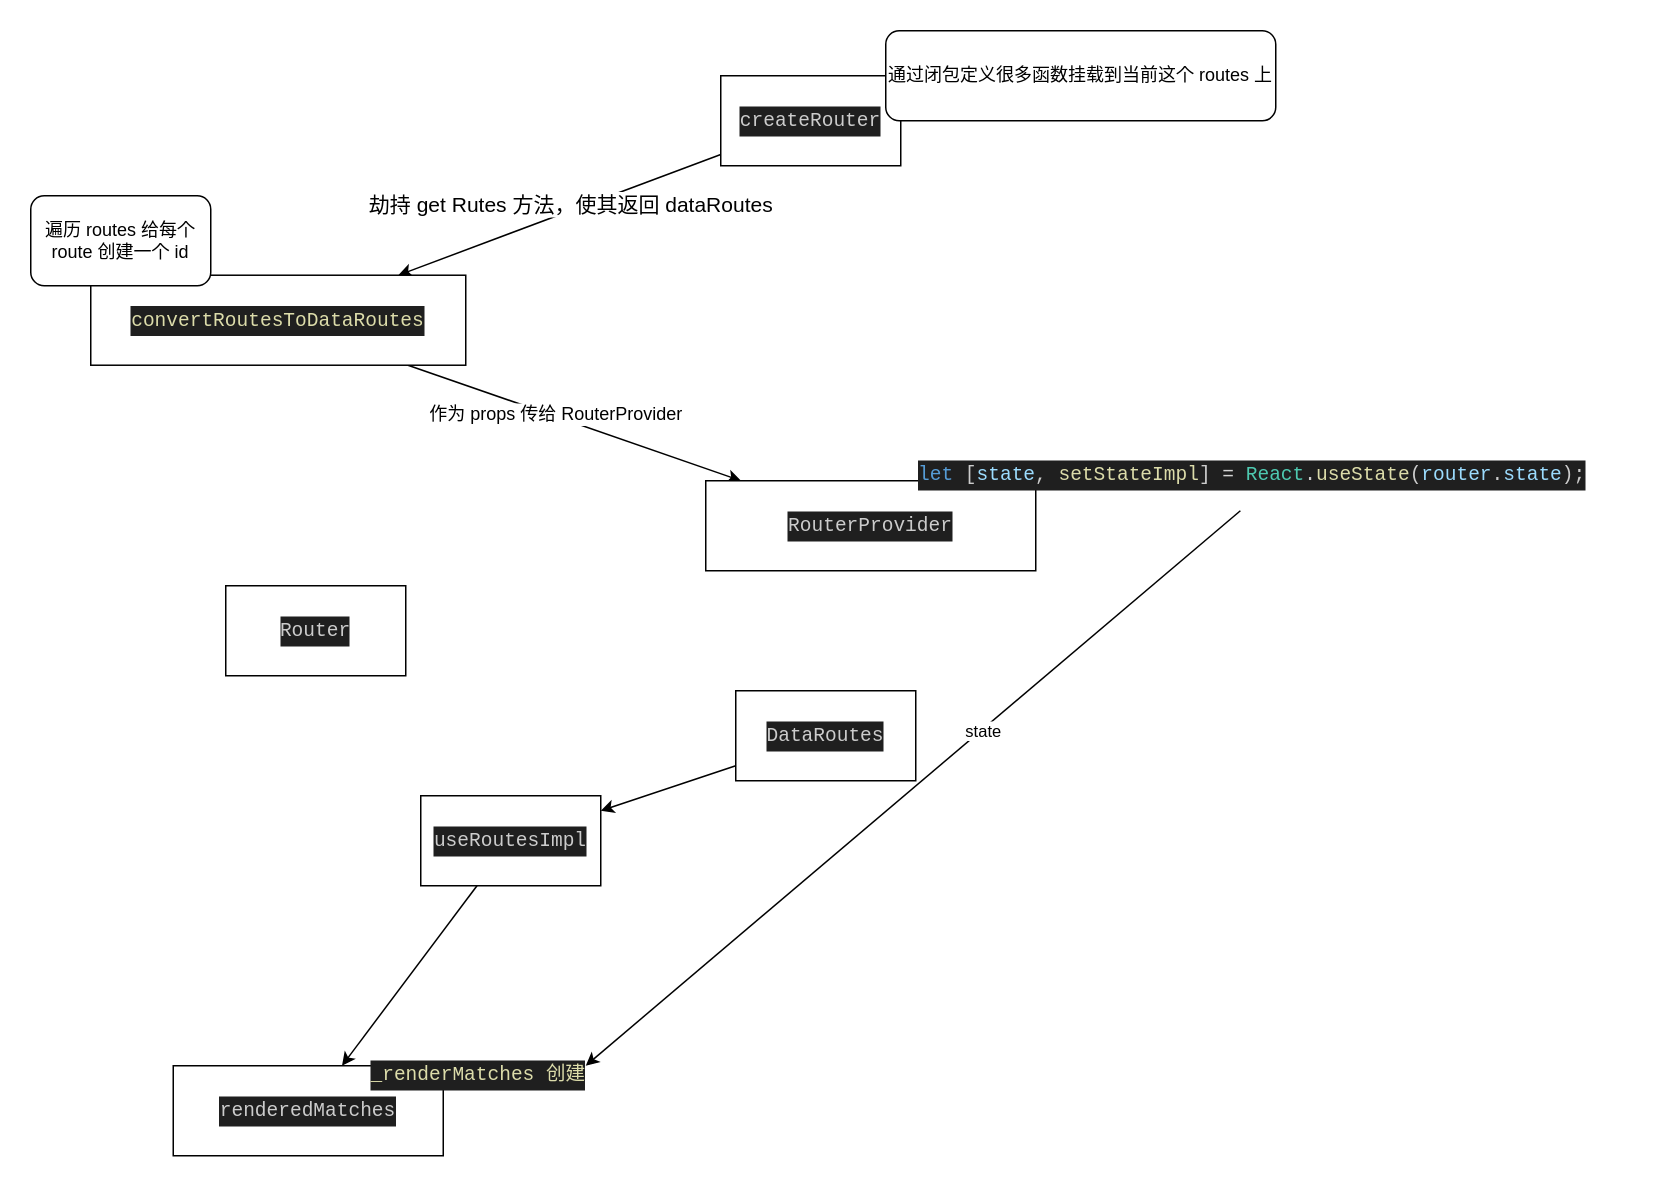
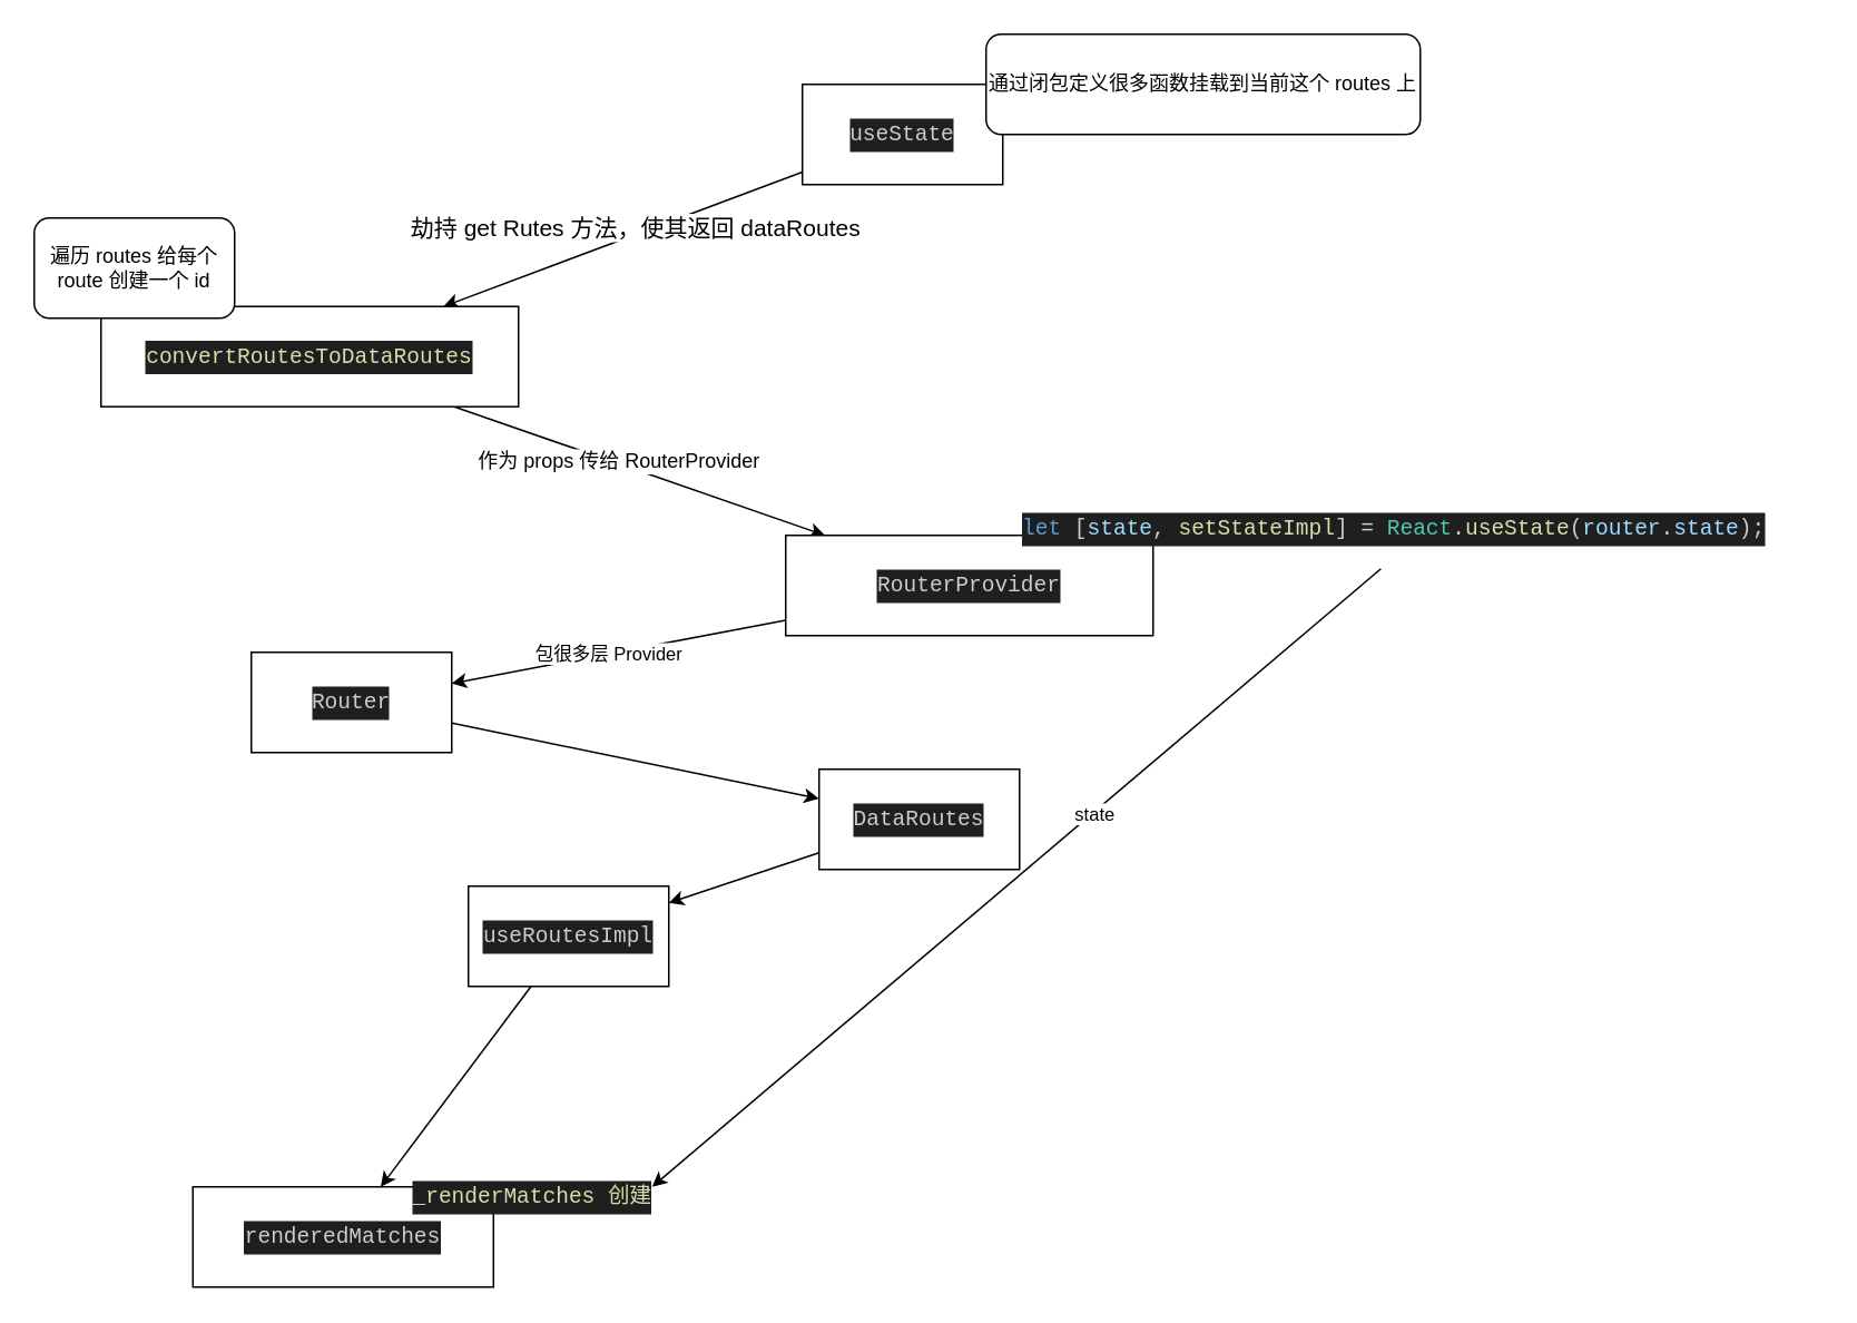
  <mxCell id="0" />
  <mxCell id="1" parent="0" />
  <mxCell id="2" style="rounded=0;orthogonalLoop=1;jettySize=auto;html=1;" edge="1" parent="1" source="4" target="7"><mxGeometry relative="1" as="geometry"><mxPoint x="270" y="210" as="targetPoint" /></mxGeometry></mxCell>
  <mxCell id="3" value="&lt;font style=&quot;font-size: 14px;&quot;&gt;劫持 get Rutes 方法，使其返回 dataRoutes&lt;/font&gt;" style="edgeLabel;html=1;align=center;verticalAlign=middle;resizable=0;points=[];" vertex="1" connectable="0" parent="2"><mxGeometry x="-0.077" y="-4" relative="1" as="geometry"><mxPoint as="offset" /></mxGeometry></mxCell>
- <mxCell id="4" value="&lt;div style=&quot;color: rgb(204, 204, 204); background-color: rgb(31, 31, 31); font-family: Menlo, Monaco, &amp;quot;Courier New&amp;quot;, monospace; font-size: 13px; line-height: 20px;&quot;&gt;createRouter&lt;/div&gt;" style="rounded=0;whiteSpace=wrap;html=1;" vertex="1" parent="1"><mxGeometry x="480" y="50" width="120" height="60" as="geometry" /></mxCell>
+ <mxCell id="4" value="&lt;div style=&quot;color: rgb(204, 204, 204); background-color: rgb(31, 31, 31); font-family: Menlo, Monaco, &amp;quot;Courier New&amp;quot;, monospace; font-size: 13px; line-height: 20px;&quot;&gt;useState&lt;/div&gt;" style="rounded=0;whiteSpace=wrap;html=1;" vertex="1" parent="1"><mxGeometry x="480" y="50" width="120" height="60" as="geometry" /></mxCell>
  <mxCell id="5" style="rounded=0;orthogonalLoop=1;jettySize=auto;html=1;" edge="1" parent="1" source="7" target="12"><mxGeometry relative="1" as="geometry"><mxPoint x="310" y="410" as="targetPoint" /></mxGeometry></mxCell>
  <mxCell id="6" value="&lt;font style=&quot;font-size: 12px;&quot;&gt;作为 props 传给 RouterProvider&lt;/font&gt;" style="edgeLabel;html=1;align=center;verticalAlign=middle;resizable=0;points=[];" vertex="1" connectable="0" parent="5"><mxGeometry x="-0.124" y="1" relative="1" as="geometry"><mxPoint as="offset" /></mxGeometry></mxCell>
  <mxCell id="7" value="&lt;meta charset=&quot;utf-8&quot;&gt;&lt;div style=&quot;color: rgb(204, 204, 204); background-color: rgb(31, 31, 31); font-family: Menlo, Monaco, &amp;quot;Courier New&amp;quot;, monospace; font-weight: normal; font-size: 13px; line-height: 20px;&quot;&gt;&lt;div&gt;&lt;span style=&quot;color: #dcdcaa;&quot;&gt;convertRoutesToDataRoutes&lt;/span&gt;&lt;/div&gt;&lt;/div&gt;" style="rounded=0;whiteSpace=wrap;html=1;" vertex="1" parent="1"><mxGeometry x="60" y="182.98" width="250" height="60" as="geometry" /></mxCell>
  <mxCell id="8" value="遍历 routes 给每个 route 创建一个 id" style="rounded=1;whiteSpace=wrap;html=1;" vertex="1" parent="1"><mxGeometry x="20" y="130" width="120" height="60" as="geometry" /></mxCell>
  <mxCell id="9" value="通过闭包定义很多函数挂载到当前这个 routes 上" style="rounded=1;whiteSpace=wrap;html=1;" vertex="1" parent="1"><mxGeometry x="590" y="20" width="260" height="60" as="geometry" /></mxCell>
+ <mxCell id="10" style="edgeStyle=none;rounded=0;orthogonalLoop=1;jettySize=auto;html=1;" edge="1" parent="1" source="12" target="14"><mxGeometry relative="1" as="geometry"><mxPoint x="360" y="530" as="targetPoint" /></mxGeometry></mxCell>
+ <mxCell id="11" value="包很多层 Provider" style="edgeLabel;html=1;align=center;verticalAlign=middle;resizable=0;points=[];" vertex="1" connectable="0" parent="10"><mxGeometry x="0.075" y="-1" relative="1" as="geometry"><mxPoint x="1" as="offset" /></mxGeometry></mxCell>
  <mxCell id="12" value="&lt;div style=&quot;color: rgb(204, 204, 204); background-color: rgb(31, 31, 31); font-family: Menlo, Monaco, &amp;quot;Courier New&amp;quot;, monospace; font-size: 13px; line-height: 20px;&quot;&gt;RouterProvider&lt;/div&gt;" style="rounded=0;whiteSpace=wrap;html=1;" vertex="1" parent="1"><mxGeometry x="470" y="320" width="220" height="60" as="geometry" /></mxCell>
+ <mxCell id="13" style="edgeStyle=none;rounded=0;orthogonalLoop=1;jettySize=auto;html=1;" edge="1" parent="1" source="14" target="16"><mxGeometry relative="1" as="geometry"><mxPoint x="430" y="550" as="targetPoint" /></mxGeometry></mxCell>
  <mxCell id="14" value="&lt;div style=&quot;color: rgb(204, 204, 204); background-color: rgb(31, 31, 31); font-family: Menlo, Monaco, &amp;quot;Courier New&amp;quot;, monospace; font-size: 13px; line-height: 20px;&quot;&gt;Router&lt;/div&gt;" style="rounded=0;whiteSpace=wrap;html=1;" vertex="1" parent="1"><mxGeometry x="150" y="390" width="120" height="60" as="geometry" /></mxCell>
  <mxCell id="15" style="edgeStyle=none;rounded=0;orthogonalLoop=1;jettySize=auto;html=1;" edge="1" parent="1" source="16" target="18"><mxGeometry relative="1" as="geometry"><mxPoint x="340" y="560" as="targetPoint" /></mxGeometry></mxCell>
  <mxCell id="16" value="&lt;div style=&quot;color: rgb(204, 204, 204); background-color: rgb(31, 31, 31); font-family: Menlo, Monaco, &amp;quot;Courier New&amp;quot;, monospace; font-size: 13px; line-height: 20px;&quot;&gt;DataRoutes&lt;/div&gt;" style="rounded=0;whiteSpace=wrap;html=1;" vertex="1" parent="1"><mxGeometry x="490" y="460" width="120" height="60" as="geometry" /></mxCell>
  <mxCell id="17" style="edgeStyle=none;rounded=0;orthogonalLoop=1;jettySize=auto;html=1;" edge="1" parent="1" source="18" target="19"><mxGeometry relative="1" as="geometry"><mxPoint x="470" y="670" as="targetPoint" /></mxGeometry></mxCell>
  <mxCell id="18" value="&lt;div style=&quot;color: rgb(204, 204, 204); background-color: rgb(31, 31, 31); font-family: Menlo, Monaco, &amp;quot;Courier New&amp;quot;, monospace; font-size: 13px; line-height: 20px;&quot;&gt;useRoutesImpl&lt;/div&gt;" style="rounded=0;whiteSpace=wrap;html=1;" vertex="1" parent="1"><mxGeometry x="280" y="530" width="120" height="60" as="geometry" /></mxCell>
  <mxCell id="19" value="&lt;div style=&quot;color: rgb(204, 204, 204); background-color: rgb(31, 31, 31); font-family: Menlo, Monaco, &amp;quot;Courier New&amp;quot;, monospace; font-size: 13px; line-height: 20px;&quot;&gt;renderedMatches&lt;/div&gt;" style="rounded=0;whiteSpace=wrap;html=1;" vertex="1" parent="1"><mxGeometry x="115" y="710" width="180" height="60" as="geometry" /></mxCell>
  <mxCell id="20" value="&lt;div style=&quot;color: rgb(204, 204, 204); background-color: rgb(31, 31, 31); font-family: Menlo, Monaco, &amp;quot;Courier New&amp;quot;, monospace; font-weight: normal; font-size: 13px; line-height: 20px;&quot;&gt;&lt;div&gt;&lt;span style=&quot;color: #dcdcaa;&quot;&gt;_renderMatches 创建&lt;/span&gt;&lt;/div&gt;&lt;/div&gt;" style="text;whiteSpace=wrap;html=1;" vertex="1" parent="1"><mxGeometry x="245" y="700" width="160" height="40" as="geometry" /></mxCell>
  <mxCell id="21" style="edgeStyle=none;rounded=0;orthogonalLoop=1;jettySize=auto;html=1;entryX=0.906;entryY=0.25;entryDx=0;entryDy=0;entryPerimeter=0;" edge="1" parent="1" source="23" target="20"><mxGeometry relative="1" as="geometry" /></mxCell>
  <mxCell id="22" value="state" style="edgeLabel;html=1;align=center;verticalAlign=middle;resizable=0;points=[];" vertex="1" connectable="0" parent="21"><mxGeometry x="-0.211" y="1" relative="1" as="geometry"><mxPoint as="offset" /></mxGeometry></mxCell>
  <mxCell id="23" value="&lt;div style=&quot;color: rgb(204, 204, 204); background-color: rgb(31, 31, 31); font-family: Menlo, Monaco, &amp;quot;Courier New&amp;quot;, monospace; font-weight: normal; font-size: 13px; line-height: 20px;&quot;&gt;&lt;div&gt;&lt;span style=&quot;color: #569cd6;&quot;&gt;let&lt;/span&gt;&lt;span style=&quot;color: #cccccc;&quot;&gt; [&lt;/span&gt;&lt;span style=&quot;color: #9cdcfe;&quot;&gt;state&lt;/span&gt;&lt;span style=&quot;color: #cccccc;&quot;&gt;, &lt;/span&gt;&lt;span style=&quot;color: #dcdcaa;&quot;&gt;setStateImpl&lt;/span&gt;&lt;span style=&quot;color: #cccccc;&quot;&gt;] &lt;/span&gt;&lt;span style=&quot;color: #d4d4d4;&quot;&gt;=&lt;/span&gt;&lt;span style=&quot;color: #cccccc;&quot;&gt; &lt;/span&gt;&lt;span style=&quot;color: #4ec9b0;&quot;&gt;React&lt;/span&gt;&lt;span style=&quot;color: #cccccc;&quot;&gt;.&lt;/span&gt;&lt;span style=&quot;color: #dcdcaa;&quot;&gt;useState&lt;/span&gt;&lt;span style=&quot;color: #cccccc;&quot;&gt;(&lt;/span&gt;&lt;span style=&quot;color: #9cdcfe;&quot;&gt;router&lt;/span&gt;&lt;span style=&quot;color: #cccccc;&quot;&gt;.&lt;/span&gt;&lt;span style=&quot;color: #9cdcfe;&quot;&gt;state&lt;/span&gt;&lt;span style=&quot;color: #cccccc;&quot;&gt;);&lt;/span&gt;&lt;/div&gt;&lt;/div&gt;" style="text;whiteSpace=wrap;html=1;" vertex="1" parent="1"><mxGeometry x="610" y="300" width="480" height="40" as="geometry" /></mxCell>
